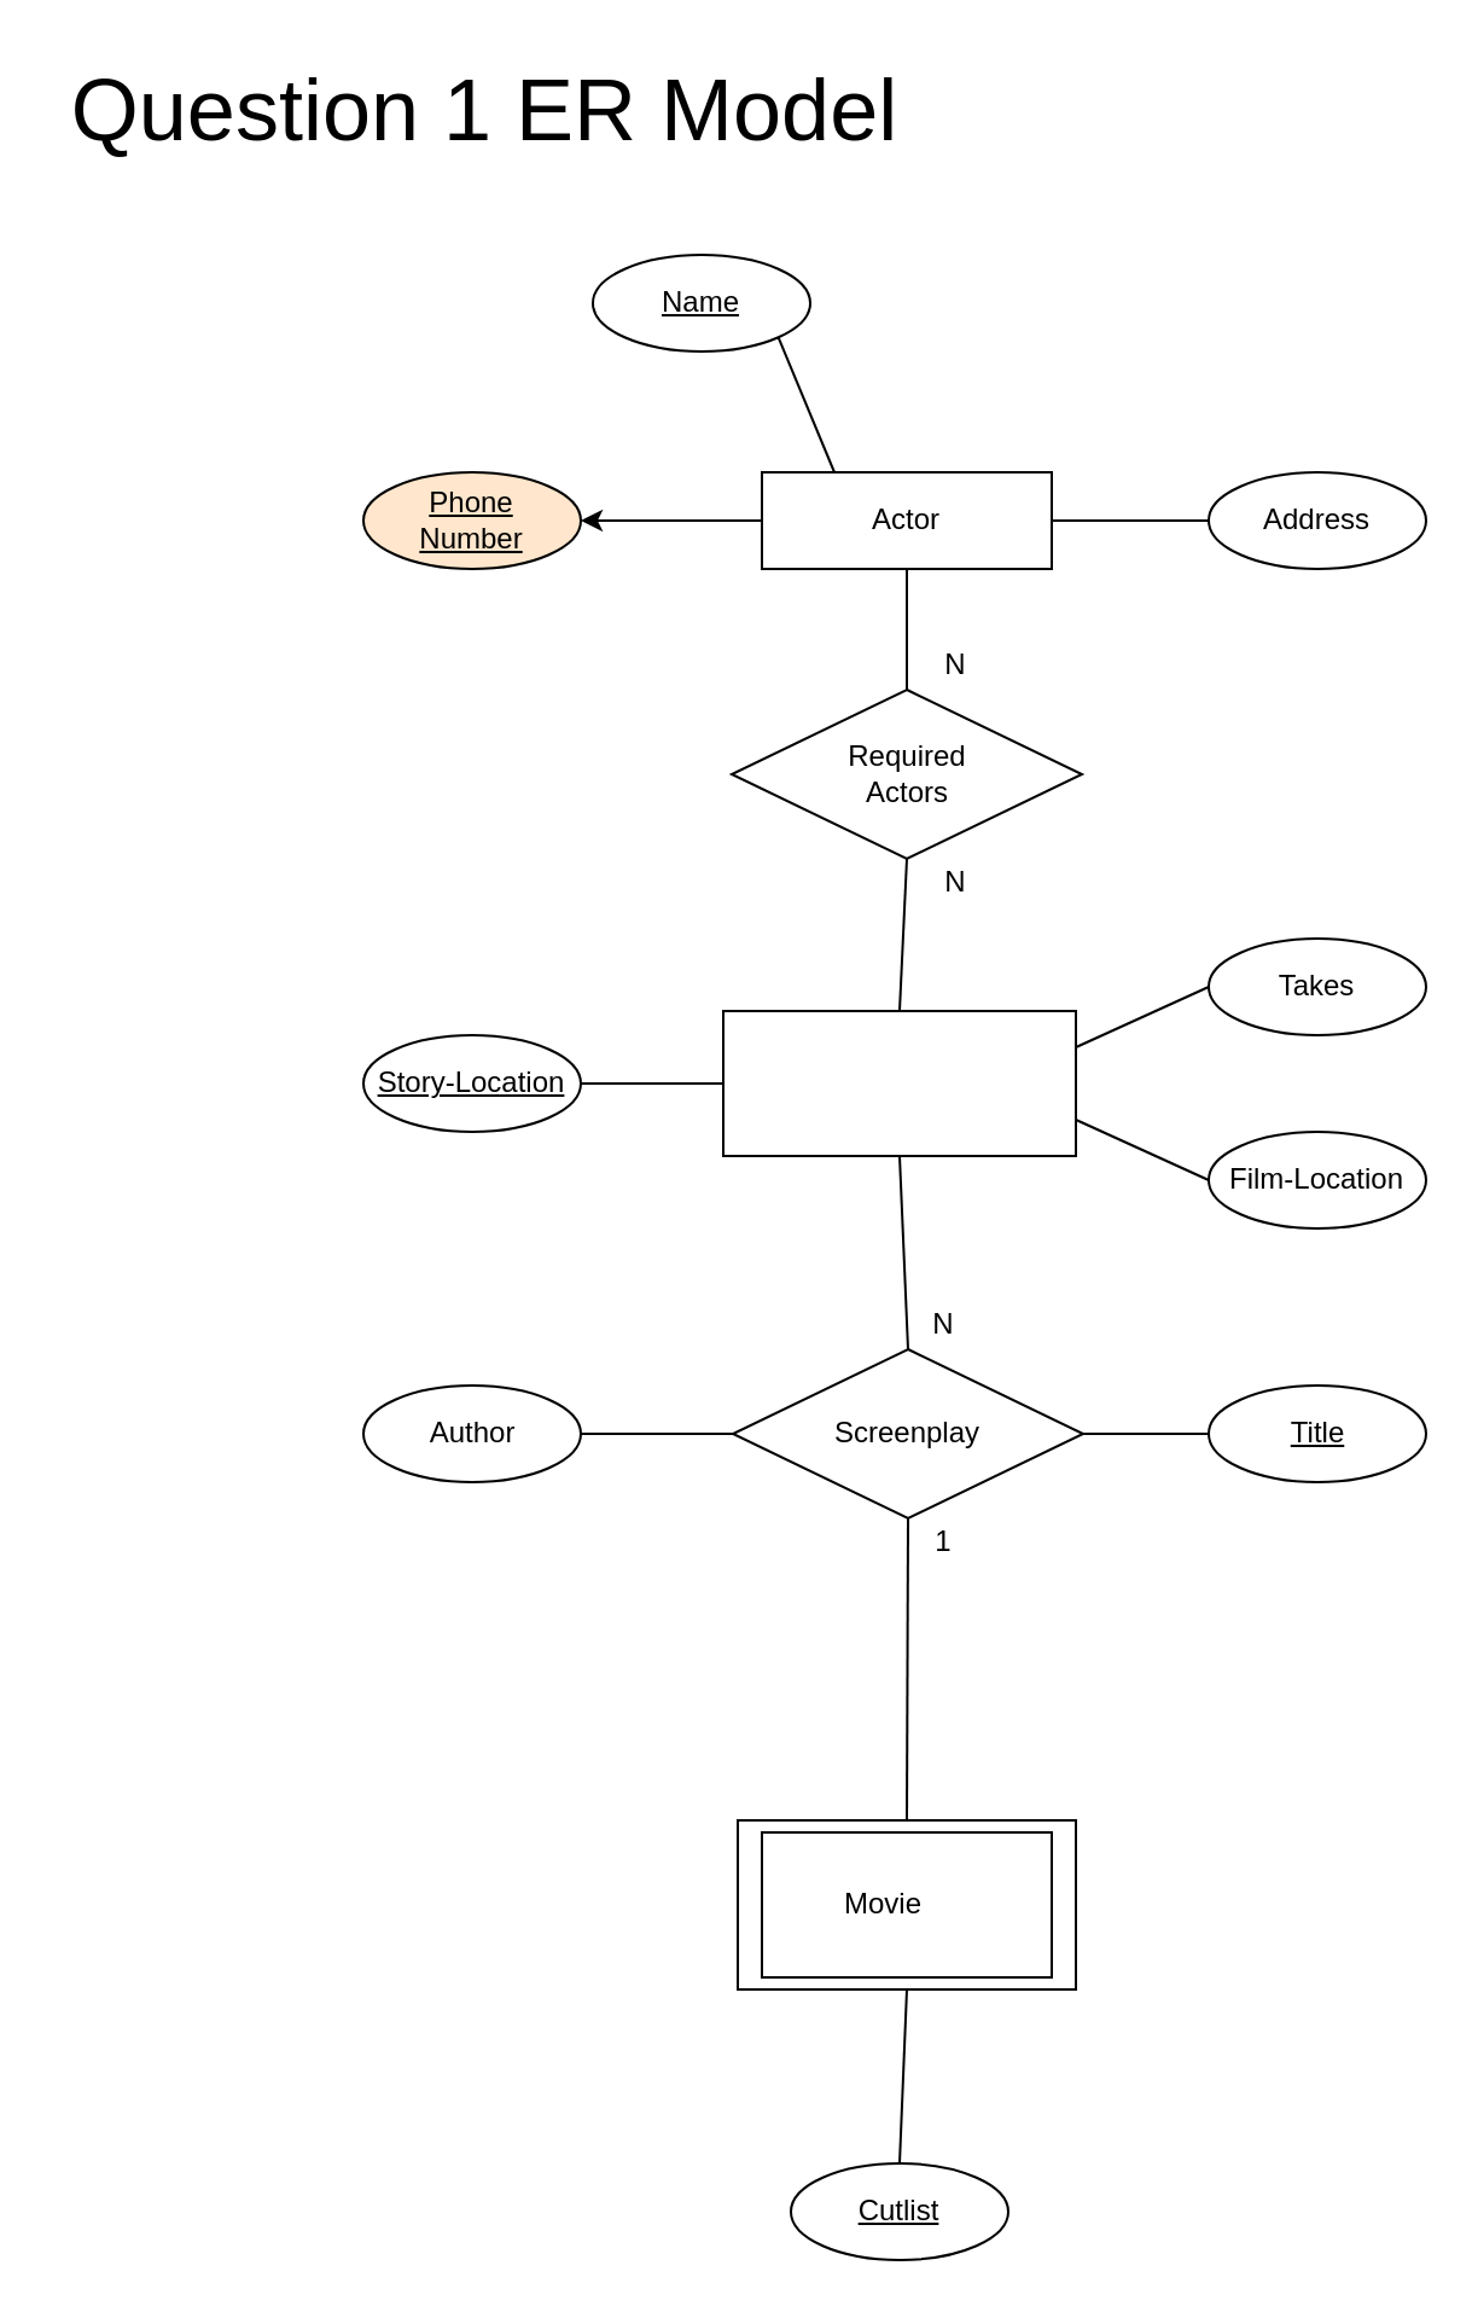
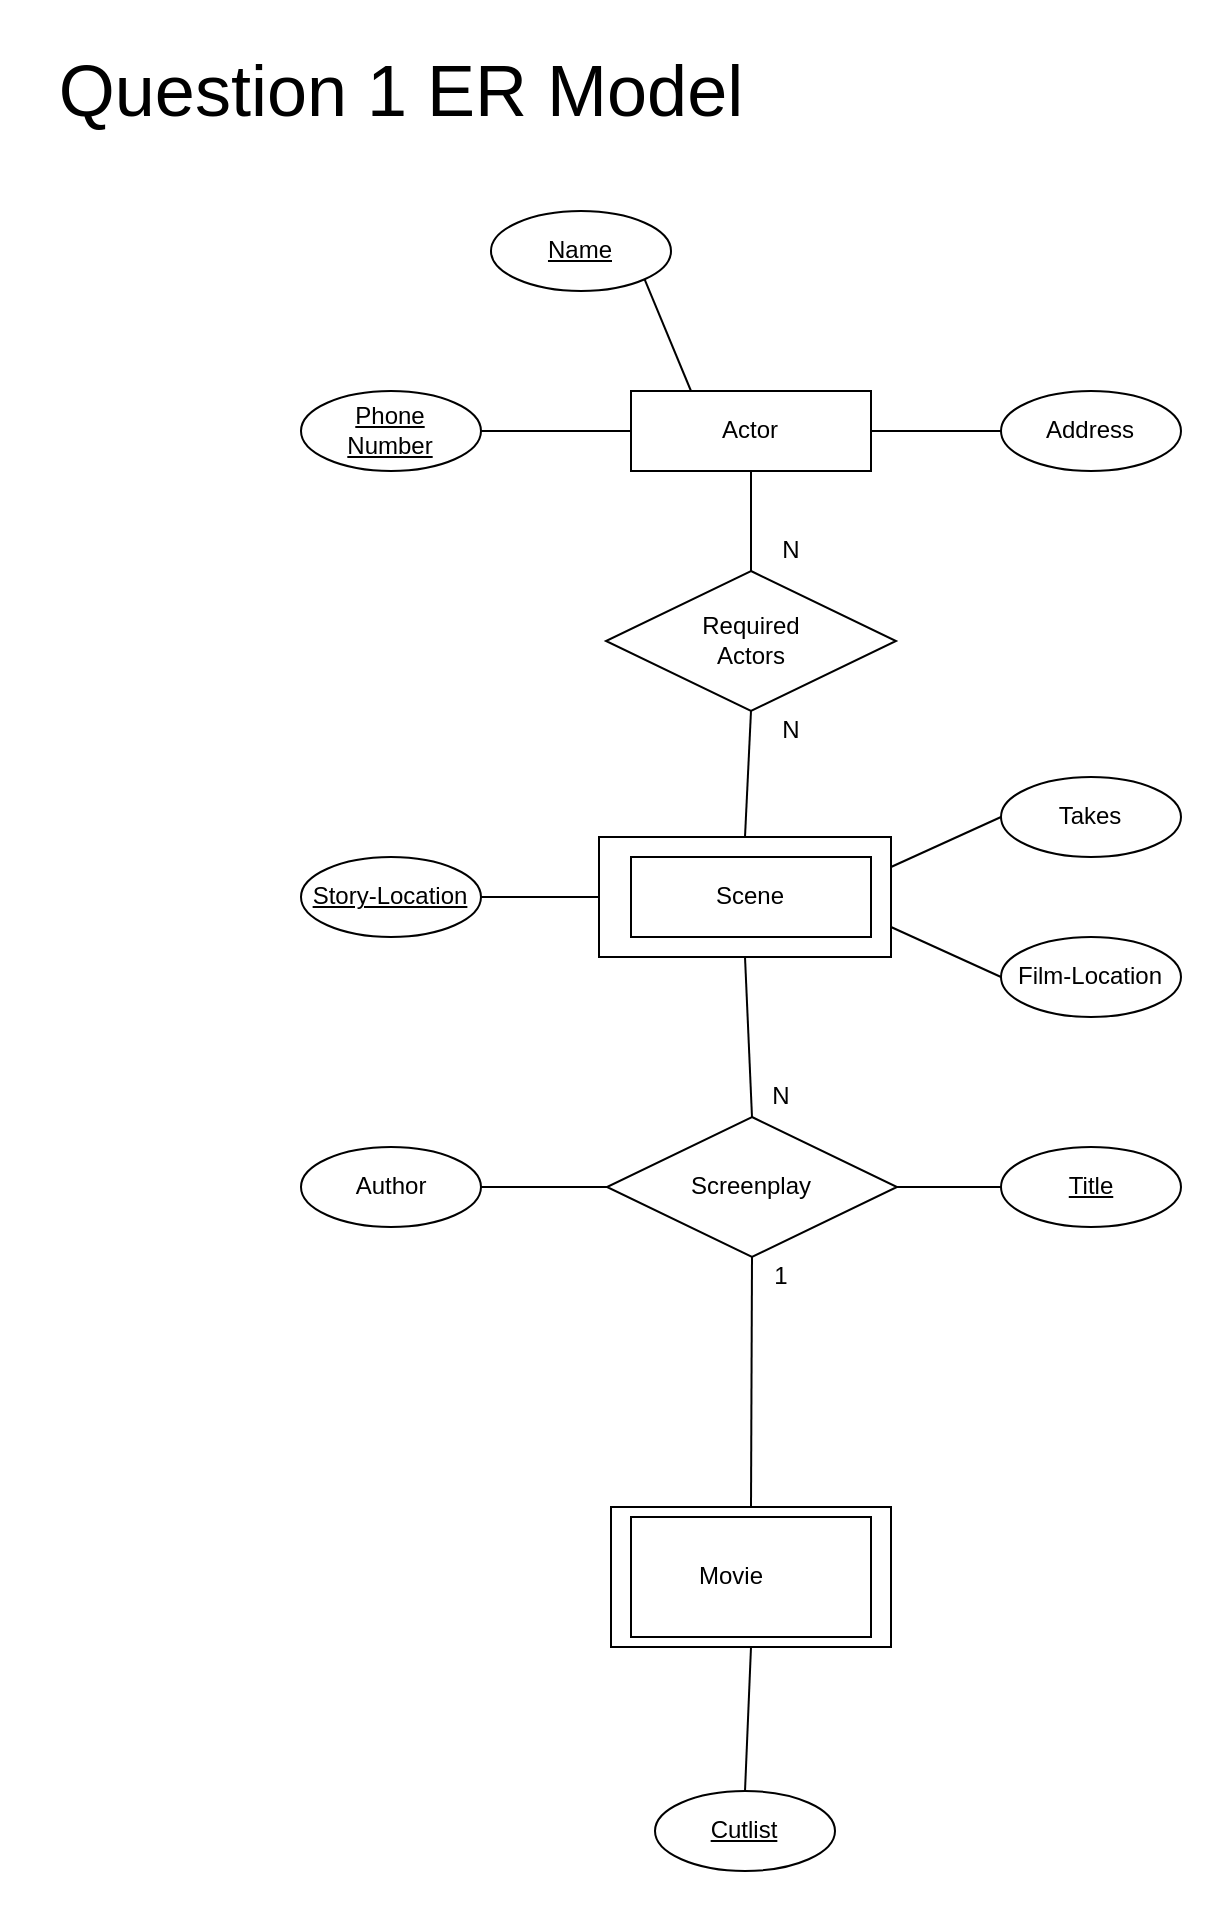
  <mxCell id="0" />
  <mxCell id="1" parent="0" />
  <mxCell id="2" value="" style="rounded=0;whiteSpace=wrap;html=1;" parent="1" vertex="1"><mxGeometry x="299" y="418" width="146" height="60" as="geometry" /></mxCell>
  <mxCell id="3" value="" style="rounded=0;whiteSpace=wrap;html=1;" parent="1" vertex="1"><mxGeometry x="305" y="753" width="140" height="70" as="geometry" /></mxCell>
  <mxCell id="4" value="" style="rounded=0;whiteSpace=wrap;html=1;" parent="1" vertex="1"><mxGeometry x="315" y="758" width="120" height="60" as="geometry" /></mxCell>
  <mxCell id="5" value="Movie" style="text;html=1;align=center;verticalAlign=middle;resizable=0;points=[];autosize=1;strokeColor=none;fillColor=none;" parent="1" vertex="1"><mxGeometry x="340" y="778" width="50" height="20" as="geometry" /></mxCell>
  <mxCell id="6" value="" style="rhombus;whiteSpace=wrap;html=1;" parent="1" vertex="1"><mxGeometry x="303" y="558" width="145" height="70" as="geometry" /></mxCell>
  <mxCell id="7" value="Screenplay" style="text;html=1;align=center;verticalAlign=middle;resizable=0;points=[];autosize=1;strokeColor=none;fillColor=none;" parent="1" vertex="1"><mxGeometry x="335" y="583" width="80" height="20" as="geometry" /></mxCell>
  <mxCell id="8" value="" style="ellipse;whiteSpace=wrap;html=1;" parent="1" vertex="1"><mxGeometry x="500" y="573" width="90" height="40" as="geometry" /></mxCell>
  <mxCell id="9" value="&lt;u&gt;Title&lt;/u&gt;" style="text;html=1;align=center;verticalAlign=middle;resizable=0;points=[];autosize=1;strokeColor=none;fillColor=none;" parent="1" vertex="1"><mxGeometry x="525" y="583" width="40" height="20" as="geometry" /></mxCell>
  <mxCell id="10" value="" style="ellipse;whiteSpace=wrap;html=1;" parent="1" vertex="1"><mxGeometry x="150" y="573" width="90" height="40" as="geometry" /></mxCell>
  <mxCell id="11" value="Author" style="text;html=1;align=center;verticalAlign=middle;resizable=0;points=[];autosize=1;strokeColor=none;fillColor=none;" parent="1" vertex="1"><mxGeometry x="170" y="583" width="50" height="20" as="geometry" /></mxCell>
  <mxCell id="12" value="" style="endArrow=none;html=1;rounded=0;exitX=0.5;exitY=0;exitDx=0;exitDy=0;entryX=0.5;entryY=1;entryDx=0;entryDy=0;" parent="1" source="3" target="6" edge="1"><mxGeometry width="50" height="50" relative="1" as="geometry"><mxPoint x="350" y="598" as="sourcePoint" /><mxPoint x="400" y="548" as="targetPoint" /></mxGeometry></mxCell>
  <mxCell id="13" value="" style="endArrow=none;html=1;rounded=0;exitX=1;exitY=0.5;exitDx=0;exitDy=0;entryX=0;entryY=0.5;entryDx=0;entryDy=0;" parent="1" source="6" target="8" edge="1"><mxGeometry width="50" height="50" relative="1" as="geometry"><mxPoint x="385" y="763" as="sourcePoint" /><mxPoint x="385.5" y="638" as="targetPoint" /></mxGeometry></mxCell>
  <mxCell id="14" value="" style="endArrow=none;html=1;rounded=0;exitX=0;exitY=0.5;exitDx=0;exitDy=0;entryX=1;entryY=0.5;entryDx=0;entryDy=0;" parent="1" source="6" target="10" edge="1"><mxGeometry width="50" height="50" relative="1" as="geometry"><mxPoint x="395" y="773" as="sourcePoint" /><mxPoint x="395.5" y="648" as="targetPoint" /></mxGeometry></mxCell>
  <mxCell id="15" value="" style="endArrow=none;html=1;rounded=0;exitX=0.5;exitY=0;exitDx=0;exitDy=0;entryX=0.5;entryY=1;entryDx=0;entryDy=0;" parent="1" source="6" target="2" edge="1"><mxGeometry width="50" height="50" relative="1" as="geometry"><mxPoint x="350" y="568" as="sourcePoint" /><mxPoint x="385" y="505" as="targetPoint" /></mxGeometry></mxCell>
+ <mxCell id="16" value="Scene" style="rounded=0;whiteSpace=wrap;html=1;" parent="1" vertex="1"><mxGeometry x="315" y="428" width="120" height="40" as="geometry" /></mxCell>
  <mxCell id="17" value="Film-Location" style="ellipse;whiteSpace=wrap;html=1;" parent="1" vertex="1"><mxGeometry x="500" y="468" width="90" height="40" as="geometry" /></mxCell>
  <mxCell id="18" value="" style="endArrow=none;html=1;rounded=0;entryX=1;entryY=0.75;entryDx=0;entryDy=0;exitX=0;exitY=0.5;exitDx=0;exitDy=0;" parent="1" source="17" target="2" edge="1"><mxGeometry width="50" height="50" relative="1" as="geometry"><mxPoint x="385.5" y="568" as="sourcePoint" /><mxPoint x="385" y="478" as="targetPoint" /></mxGeometry></mxCell>
  <mxCell id="19" value="&lt;u&gt;Story-Location&lt;/u&gt;" style="ellipse;whiteSpace=wrap;html=1;" parent="1" vertex="1"><mxGeometry x="150" y="428" width="90" height="40" as="geometry" /></mxCell>
  <mxCell id="20" value="" style="endArrow=none;html=1;rounded=0;exitX=1;exitY=0.5;exitDx=0;exitDy=0;entryX=0;entryY=0.5;entryDx=0;entryDy=0;" parent="1" source="19" target="2" edge="1"><mxGeometry width="50" height="50" relative="1" as="geometry"><mxPoint x="510" y="458" as="sourcePoint" /><mxPoint x="265" y="425" as="targetPoint" /></mxGeometry></mxCell>
  <mxCell id="21" value="Required&lt;br&gt;Actors" style="rhombus;whiteSpace=wrap;html=1;" parent="1" vertex="1"><mxGeometry x="302.5" y="285" width="145" height="70" as="geometry" /></mxCell>
  <mxCell id="22" value="" style="endArrow=none;html=1;rounded=0;entryX=0.5;entryY=1;entryDx=0;entryDy=0;exitX=0.5;exitY=0;exitDx=0;exitDy=0;" parent="1" source="2" target="21" edge="1"><mxGeometry width="50" height="50" relative="1" as="geometry"><mxPoint x="395" y="405" as="sourcePoint" /><mxPoint x="385" y="478" as="targetPoint" /></mxGeometry></mxCell>
  <mxCell id="23" value="Actor" style="rounded=0;whiteSpace=wrap;html=1;" parent="1" vertex="1"><mxGeometry x="315" y="195" width="120" height="40" as="geometry" /></mxCell>
  <mxCell id="24" value="" style="endArrow=none;html=1;rounded=0;entryX=0.5;entryY=1;entryDx=0;entryDy=0;exitX=0.5;exitY=0;exitDx=0;exitDy=0;" parent="1" source="21" target="23" edge="1"><mxGeometry width="50" height="50" relative="1" as="geometry"><mxPoint x="385" y="438" as="sourcePoint" /><mxPoint x="385" y="365" as="targetPoint" /></mxGeometry></mxCell>
- <mxCell id="25" value="&lt;u&gt;Phone&lt;br&gt;Number&lt;/u&gt;" style="ellipse;whiteSpace=wrap;html=1;fillColor=#ffe6cc;" parent="1" vertex="1"><mxGeometry x="150" y="195" width="90" height="40" as="geometry" /></mxCell>
+ <mxCell id="25" value="&lt;u&gt;Phone&lt;br&gt;Number&lt;/u&gt;" style="ellipse;whiteSpace=wrap;html=1;" parent="1" vertex="1"><mxGeometry x="150" y="195" width="90" height="40" as="geometry" /></mxCell>
  <mxCell id="26" value="Address" style="ellipse;whiteSpace=wrap;html=1;" parent="1" vertex="1"><mxGeometry x="500" y="195" width="90" height="40" as="geometry" /></mxCell>
  <mxCell id="27" value="&lt;u&gt;Name&lt;/u&gt;" style="ellipse;whiteSpace=wrap;html=1;" parent="1" vertex="1"><mxGeometry x="245" y="105" width="90" height="40" as="geometry" /></mxCell>
  <mxCell id="28" value="" style="endArrow=none;html=1;rounded=0;entryX=1;entryY=0.5;entryDx=0;entryDy=0;exitX=0;exitY=0.5;exitDx=0;exitDy=0;" parent="1" source="26" target="23" edge="1"><mxGeometry width="50" height="50" relative="1" as="geometry"><mxPoint x="385" y="295" as="sourcePoint" /><mxPoint x="385" y="245" as="targetPoint" /></mxGeometry></mxCell>
- <mxCell id="29" value="" style="endArrow=classic;html=1;rounded=0;entryX=1;entryY=0.5;entryDx=0;entryDy=0;exitX=0;exitY=0.5;exitDx=0;exitDy=0;" parent="1" source="23" target="25" edge="1"><mxGeometry width="50" height="50" relative="1" as="geometry"><mxPoint x="395" y="305" as="sourcePoint" /><mxPoint x="395" y="255" as="targetPoint" /></mxGeometry></mxCell>
+ <mxCell id="29" value="" style="endArrow=none;html=1;rounded=0;entryX=1;entryY=0.5;entryDx=0;entryDy=0;exitX=0;exitY=0.5;exitDx=0;exitDy=0;" parent="1" source="23" target="25" edge="1"><mxGeometry width="50" height="50" relative="1" as="geometry"><mxPoint x="395" y="305" as="sourcePoint" /><mxPoint x="395" y="255" as="targetPoint" /></mxGeometry></mxCell>
  <mxCell id="30" value="" style="endArrow=none;html=1;rounded=0;entryX=1;entryY=1;entryDx=0;entryDy=0;exitX=0.25;exitY=0;exitDx=0;exitDy=0;" parent="1" source="23" target="27" edge="1"><mxGeometry width="50" height="50" relative="1" as="geometry"><mxPoint x="415" y="325" as="sourcePoint" /><mxPoint x="415" y="275" as="targetPoint" /></mxGeometry></mxCell>
  <mxCell id="31" value="Takes" style="ellipse;whiteSpace=wrap;html=1;" parent="1" vertex="1"><mxGeometry x="500" y="388" width="90" height="40" as="geometry" /></mxCell>
  <mxCell id="32" value="" style="endArrow=none;html=1;rounded=0;entryX=1;entryY=0.25;entryDx=0;entryDy=0;exitX=0;exitY=0.5;exitDx=0;exitDy=0;" parent="1" source="31" target="2" edge="1"><mxGeometry width="50" height="50" relative="1" as="geometry"><mxPoint x="510" y="498" as="sourcePoint" /><mxPoint x="455" y="473" as="targetPoint" /></mxGeometry></mxCell>
  <mxCell id="33" value="&lt;u&gt;Cutlist&lt;/u&gt;" style="ellipse;whiteSpace=wrap;html=1;" parent="1" vertex="1"><mxGeometry x="327" y="895" width="90" height="40" as="geometry" /></mxCell>
  <mxCell id="34" value="" style="endArrow=none;html=1;rounded=0;exitX=0.5;exitY=1;exitDx=0;exitDy=0;entryX=0.5;entryY=0;entryDx=0;entryDy=0;" parent="1" source="3" target="33" edge="1"><mxGeometry width="50" height="50" relative="1" as="geometry"><mxPoint x="385" y="763" as="sourcePoint" /><mxPoint x="385.5" y="638" as="targetPoint" /></mxGeometry></mxCell>
  <mxCell id="35" value="N" style="text;html=1;align=center;verticalAlign=middle;resizable=0;points=[];autosize=1;strokeColor=none;fillColor=none;" parent="1" vertex="1"><mxGeometry x="380" y="538" width="20" height="20" as="geometry" /></mxCell>
  <mxCell id="36" value="1" style="text;html=1;align=center;verticalAlign=middle;resizable=0;points=[];autosize=1;strokeColor=none;fillColor=none;" parent="1" vertex="1"><mxGeometry x="380" y="628" width="20" height="20" as="geometry" /></mxCell>
  <mxCell id="37" value="N" style="text;html=1;align=center;verticalAlign=middle;resizable=0;points=[];autosize=1;strokeColor=none;fillColor=none;" parent="1" vertex="1"><mxGeometry x="385" y="265" width="20" height="20" as="geometry" /></mxCell>
  <mxCell id="38" value="N" style="text;html=1;align=center;verticalAlign=middle;resizable=0;points=[];autosize=1;strokeColor=none;fillColor=none;" parent="1" vertex="1"><mxGeometry x="385" y="355" width="20" height="20" as="geometry" /></mxCell>
  <mxCell id="39" value="Question 1 ER Model" style="text;html=1;align=center;verticalAlign=middle;resizable=0;points=[];autosize=1;strokeColor=none;fillColor=none;fontSize=36;" vertex="1" parent="1"><mxGeometry x="20" y="20" width="360" height="50" as="geometry" /></mxCell>
